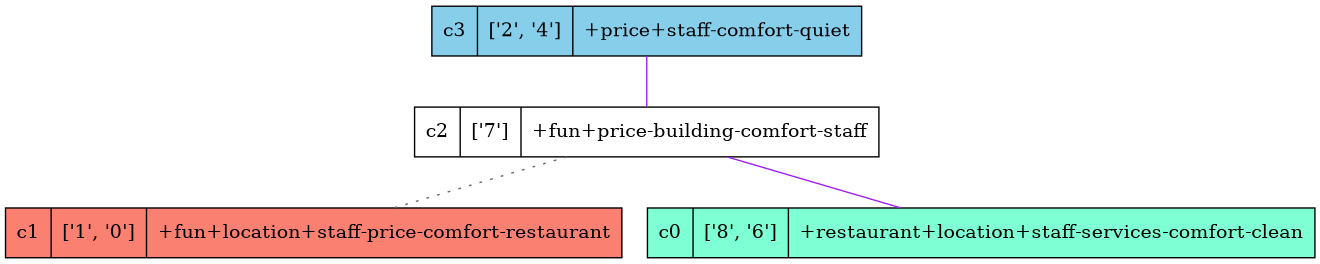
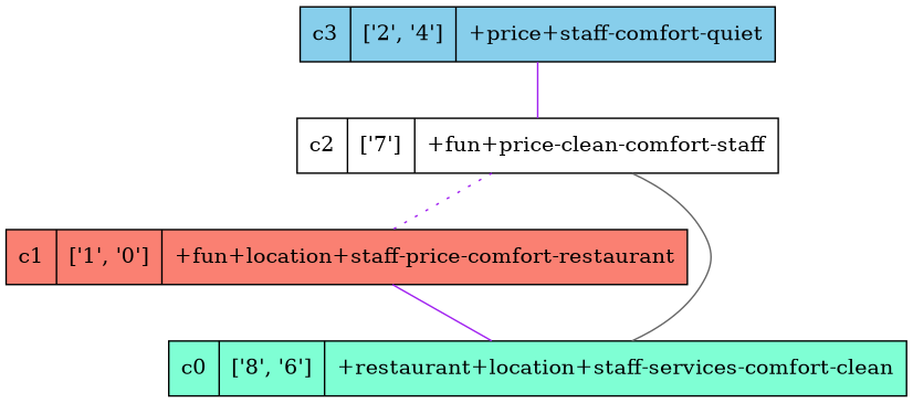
  strict digraph {
    node [shape=record style=filled]
    edge [color=purple dir=none style=solid]
    n1 [fillcolor=skyblue label="c3 | ['2', '4'] | +price+staff-comfort-quiet"]
-   n2 [fillcolor=white label="c2 | ['7'] | +fun+price-building-comfort-staff"]
+   n2 [fillcolor=white label="c2 | ['7'] | +fun+price-clean-comfort-staff"]
    n3 [fillcolor=salmon label="c1 | ['1', '0'] | +fun+location+staff-price-comfort-restaurant"]
    n4 [fillcolor=aquamarine label="c0 | ['8', '6'] | +restaurant+location+staff-services-comfort-clean"]
    n1 -> n2
-   n2 -> n3 [color=gray40 style=dotted]
-   n2 -> n4
+   n2 -> n3 [style=dotted]
+   n2 -> n4 [color=gray40]
+   n3 -> n4
  }
